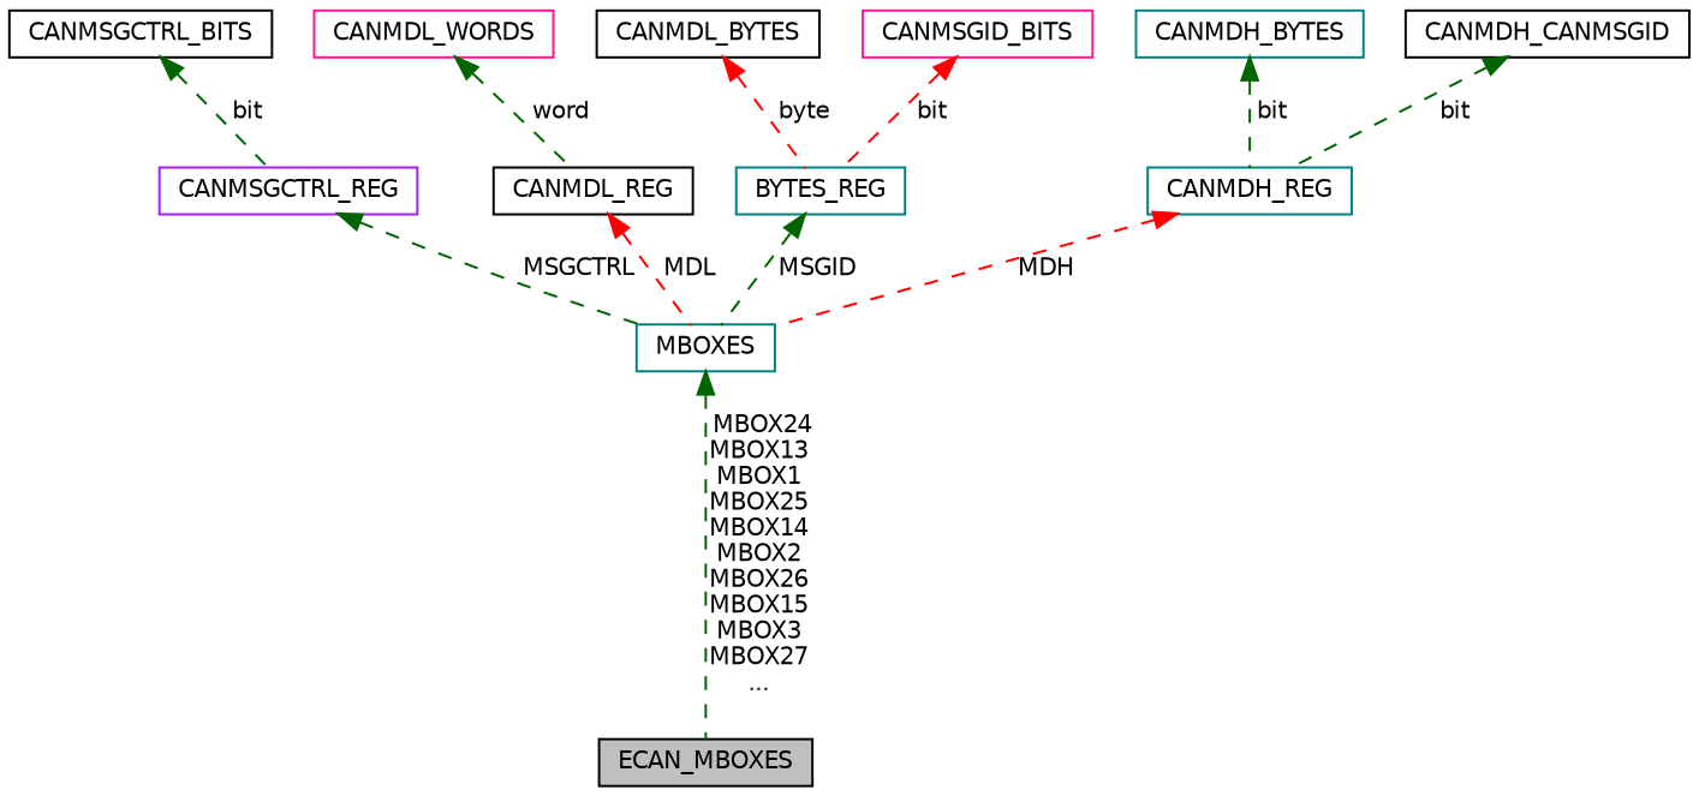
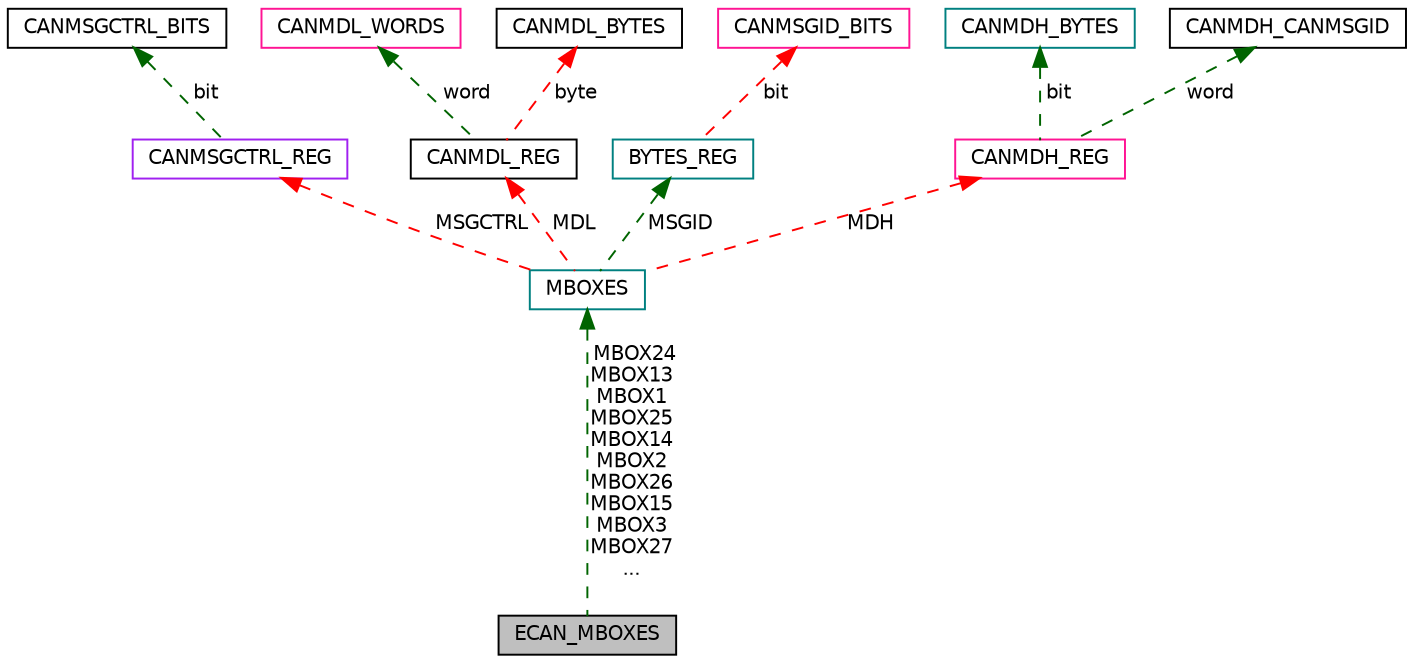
  digraph {
    node [color=black fillcolor=white fontname=Helvetica fontsize=10 shape=record style=filled]
    edge [color=darkgreen dir=back fontname=Helvetica fontsize=10 labelfontname=Helvetica labelfontsize=10 style=dashed]
    n1 [fillcolor=grey75 fontcolor=black height=0.2 label=ECAN_MBOXES width=0.4]
    n2 [color=teal height=0.2 label=MBOXES width=0.4]
    n3 [color=purple height=0.2 label=CANMSGCTRL_REG width=0.4]
    n4 [height=0.2 label=CANMSGCTRL_BITS width=0.4]
    n5 [height=0.2 label=CANMDL_REG width=0.4]
    n6 [color=deeppink height=0.2 label=CANMDL_WORDS width=0.4]
    n7 [height=0.2 label=CANMDL_BYTES width=0.4]
    n8 [color=teal height=0.2 label=BYTES_REG width=0.4]
    n9 [color=deeppink height=0.2 label=CANMSGID_BITS width=0.4]
-   n10 [color=teal height=0.2 label=CANMDH_REG width=0.4]
+   n10 [color=deeppink height=0.2 label=CANMDH_REG width=0.4]
    n11 [color=teal height=0.2 label=CANMDH_BYTES width=0.4]
    n12 [height=0.2 label=CANMDH_CANMSGID width=0.4]
    n2 -> n1 [label=" MBOX24\nMBOX13\nMBOX1\nMBOX25\nMBOX14\nMBOX2\nMBOX26\nMBOX15\nMBOX3\nMBOX27\n..."]
-   n3 -> n2 [label=" MSGCTRL"]
+   n3 -> n2 [color=red label=" MSGCTRL"]
    n4 -> n3 [label=" bit"]
    n5 -> n2 [color=red label=" MDL"]
    n6 -> n5 [label=" word"]
-   n7 -> n8 [color=red label=" byte"]
+   n7 -> n5 [color=red label=" byte"]
    n8 -> n2 [label=" MSGID"]
    n9 -> n8 [color=red label=" bit"]
    n10 -> n2 [color=red label=" MDH"]
    n11 -> n10 [label=" bit"]
-   n12 -> n10 [label=" bit"]
+   n12 -> n10 [label=" word"]
  }
